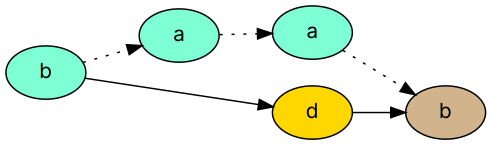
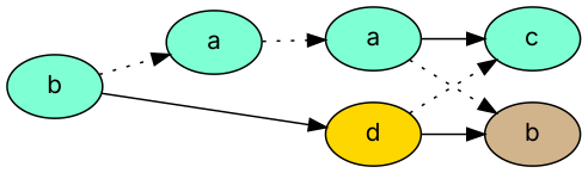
  digraph {
    rankdir=LR
    fontname=Inter
    node [style=filled fillcolor=aquamarine fontname=Inter]
    edge [style=dotted fontname=Inter]
    n1 [label=a]
    n2 [label=a]
+   n3 [label=c]
    n4 [label=b fillcolor=tan]
    n5 [label=d fillcolor=gold]
    n6 [label=b]
    n1 -> n2
+   n2 -> n3 [style=solid]
    n2 -> n4
+   n5 -> n3
    n5 -> n4 [style=solid]
    n6 -> n1
    n6 -> n5 [style=solid]
  }
